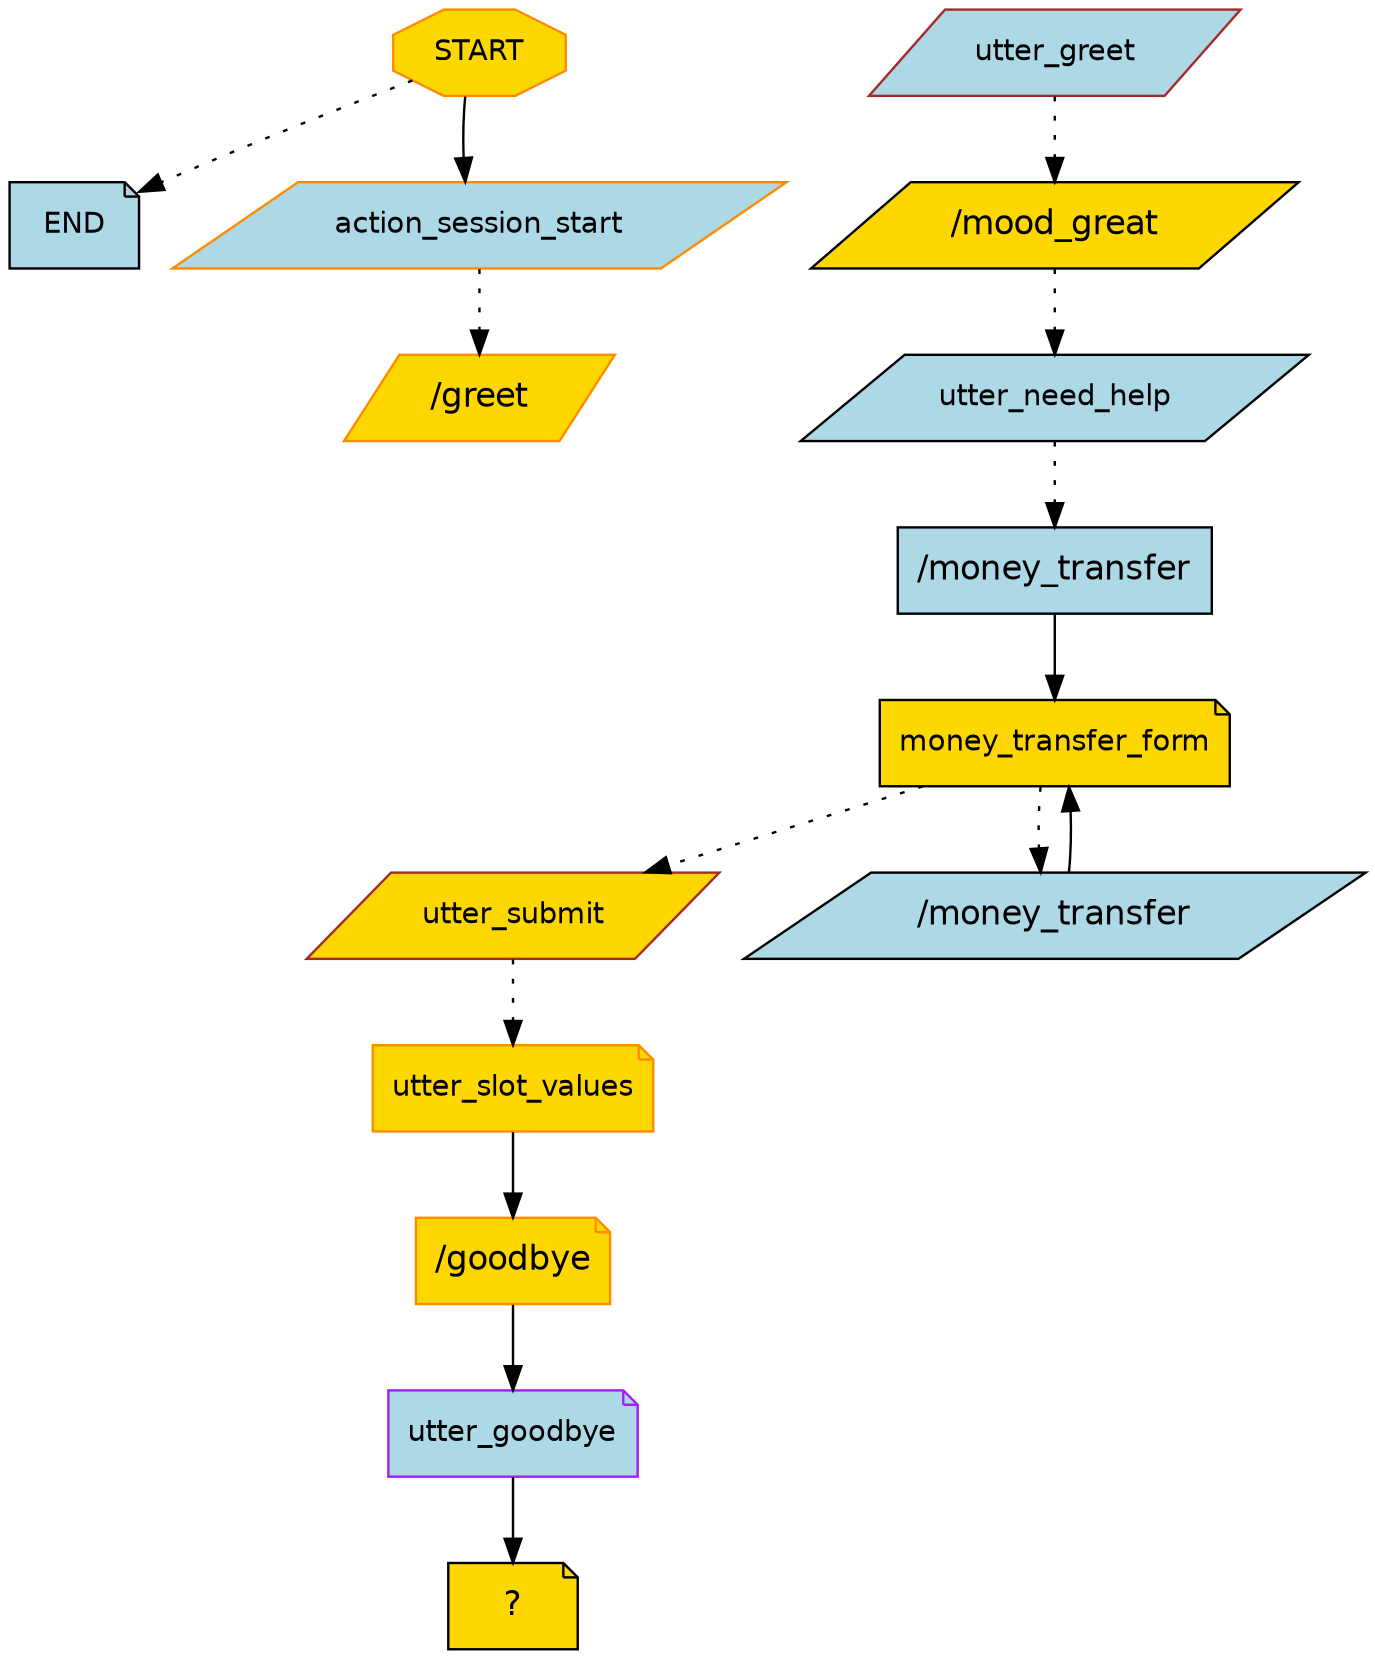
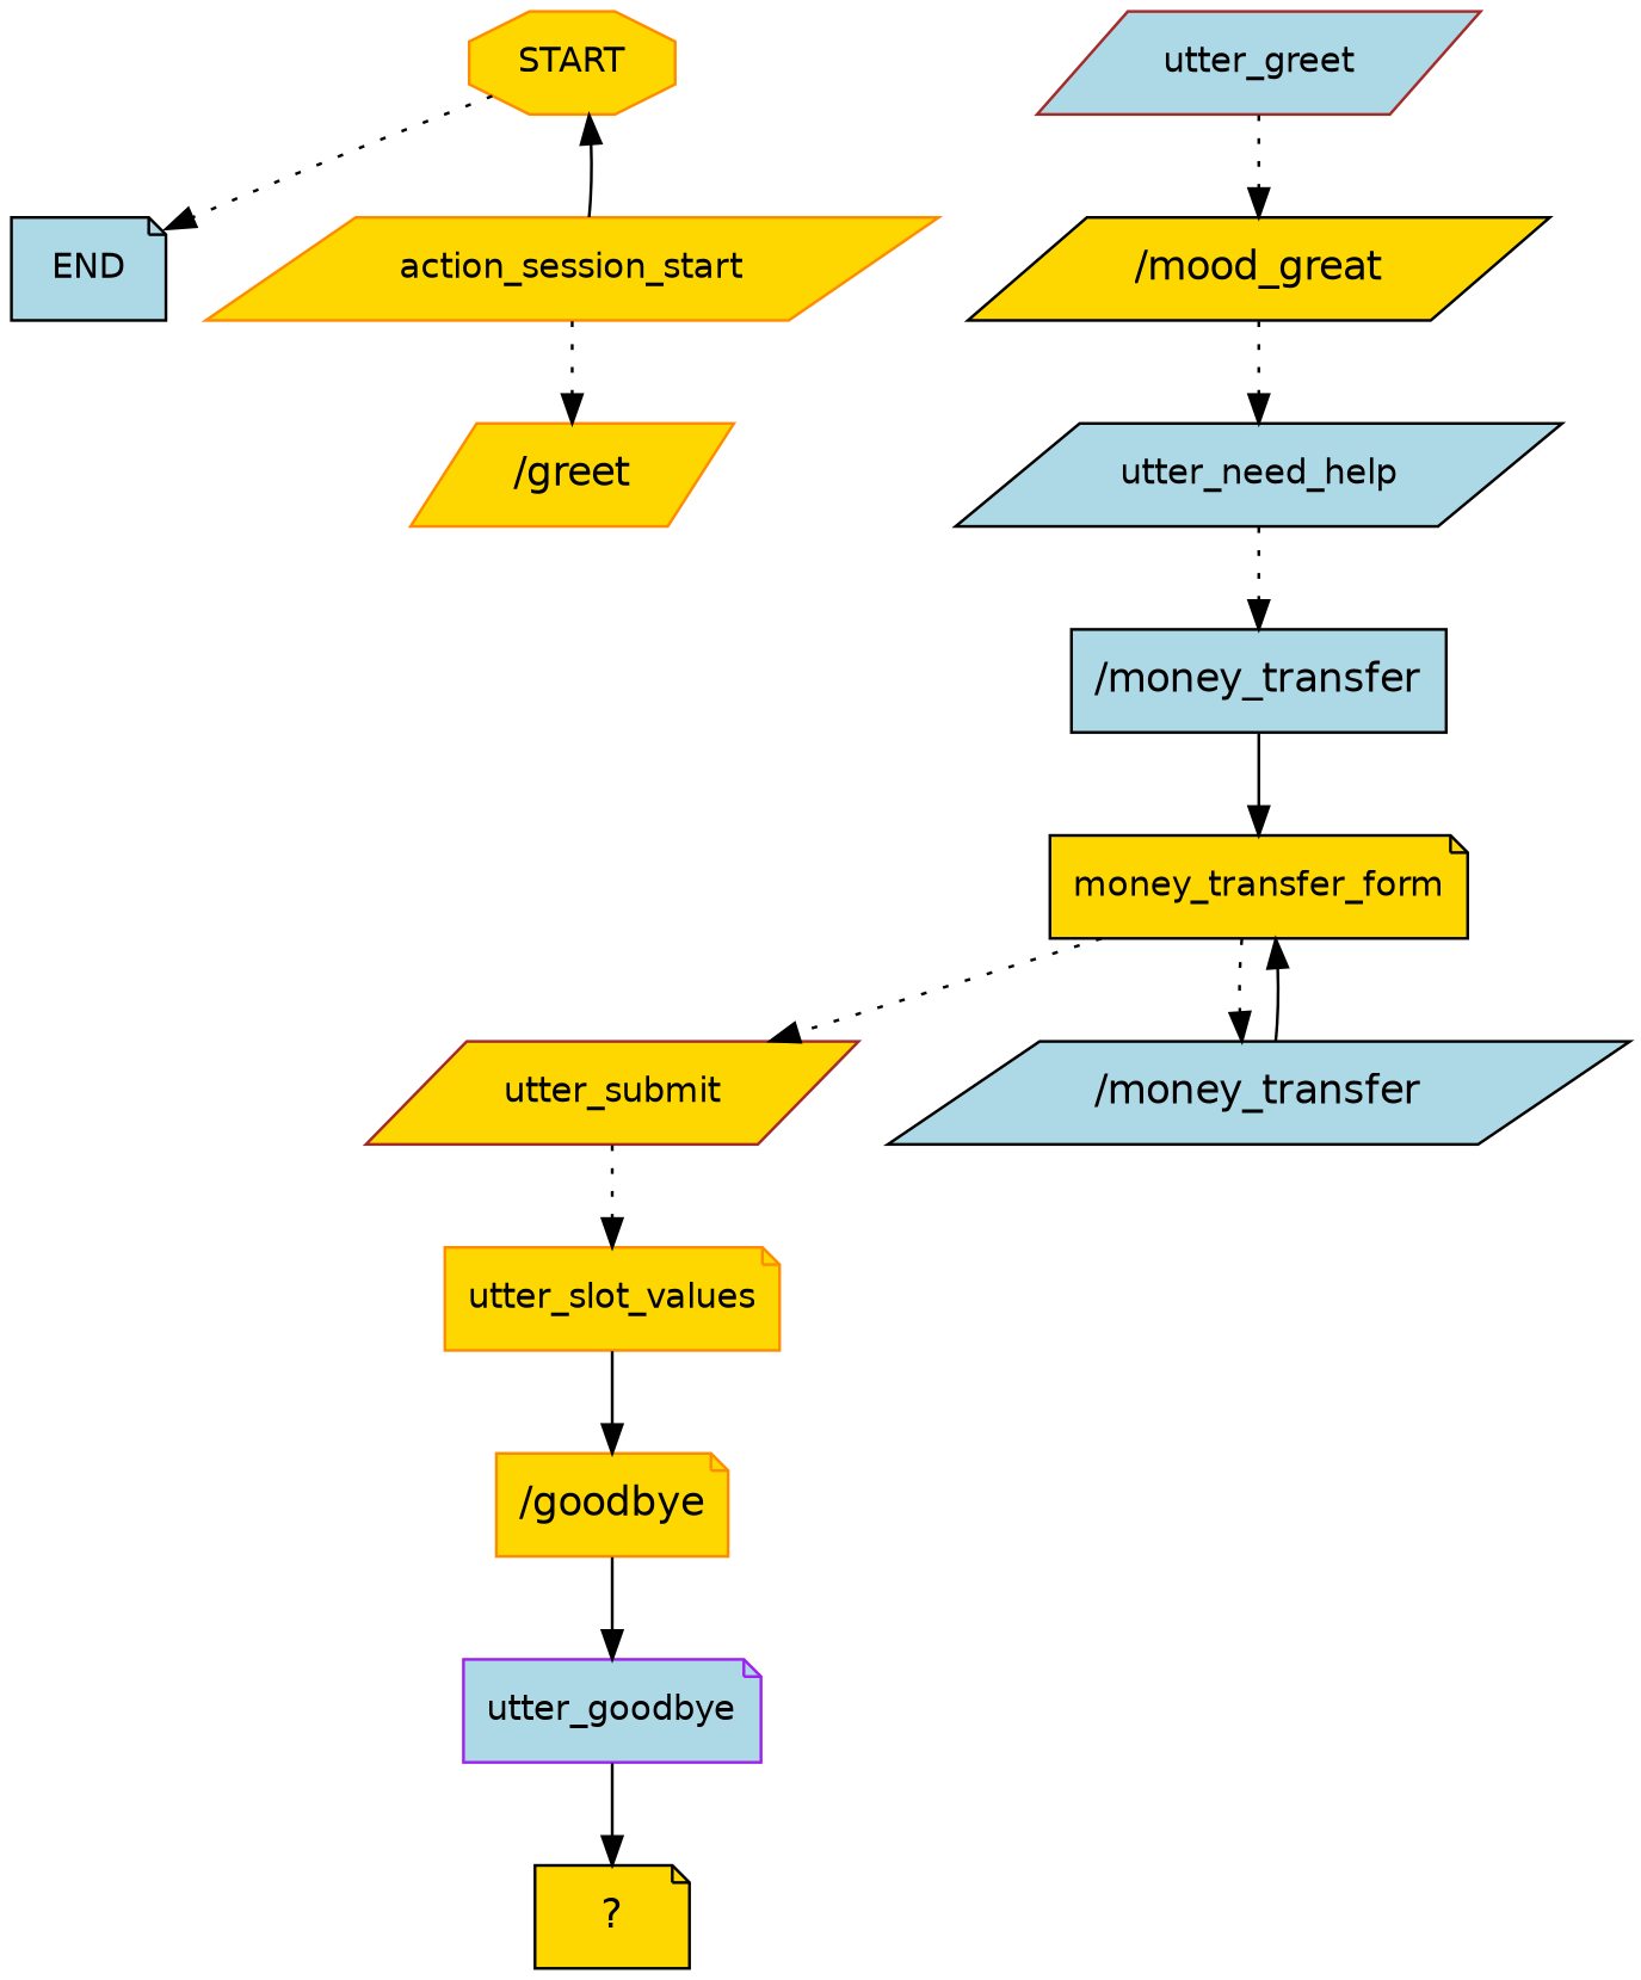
  digraph {
    fontname="DejaVu Sans"
    node [color=black fillcolor=gold fontname="DejaVu Sans" fontsize=12 shape=parallelogram style=filled]
    edge [fontname="DejaVu Sans" style=dotted]
    n1 [color=darkorange label=START shape=octagon]
    n2 [fillcolor=lightblue label=END shape=note]
-   n3 [color=darkorange fillcolor=lightblue label=action_session_start]
+   n3 [color=darkorange label=action_session_start]
    n4 [color=darkorange label="/greet" fontsize=""]
    n5 [color=brown fillcolor=lightblue label=utter_greet]
    n6 [label="/mood_great" fontsize=""]
    n7 [fillcolor=lightblue label=utter_need_help]
    n8 [fillcolor=lightblue label="/money_transfer" shape=box fontsize=""]
    n9 [label=money_transfer_form shape=note]
    n10 [color=brown label=utter_submit]
    n11 [fillcolor=lightblue label="/money_transfer" fontsize=""]
    n12 [color=darkorange label=utter_slot_values shape=note]
    n13 [color=darkorange label="/goodbye" shape=note fontsize=""]
    n14 [color=purple fillcolor=lightblue label=utter_goodbye shape=note]
    n15 [label="  ?  " shape=note fontsize=""]
    n1 -> n2
-   n1 -> n3 [style=solid]
+   n3 -> n1 [style=solid]
    n3 -> n4
    n5 -> n6
    n6 -> n7
    n7 -> n8
    n8 -> n9 [style=solid]
    n9 -> n10
    n9 -> n11
    n10 -> n12
    n11 -> n9 [style=solid]
    n12 -> n13 [style=solid]
    n13 -> n14 [style=solid]
    n14 -> n15 [style=solid]
  }
